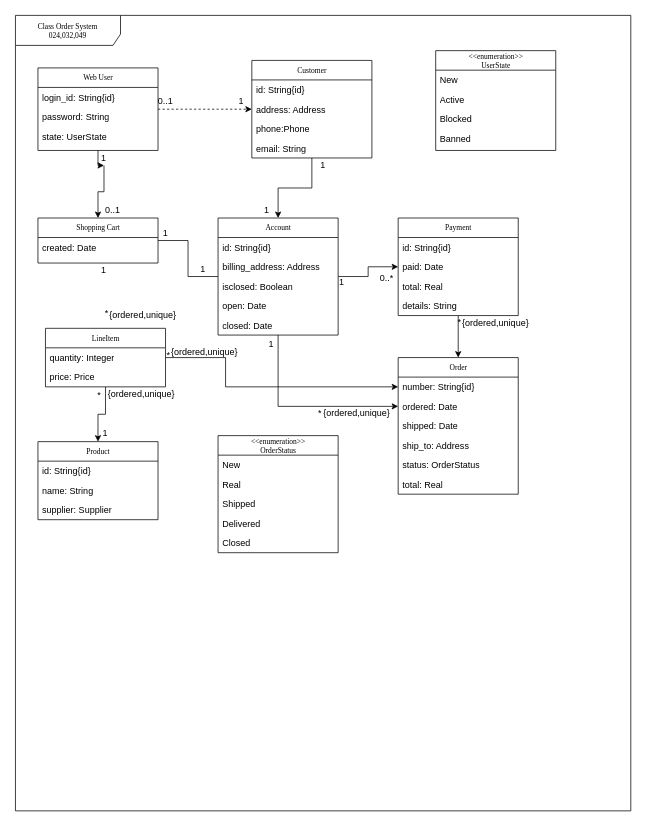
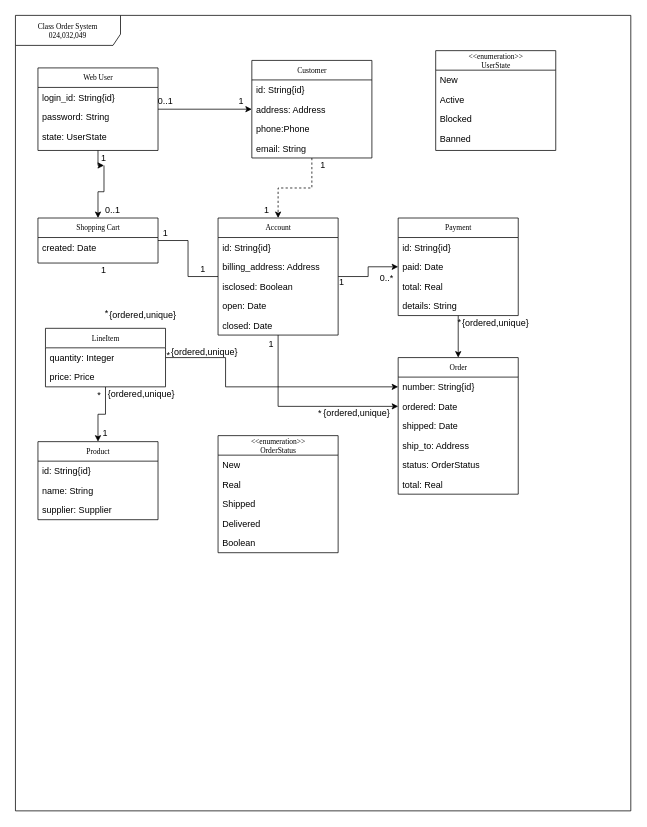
  <mxCell id="0" />
  <mxCell id="1" parent="0" />
  <mxCell id="2" value="&lt;div&gt;Class Order System&lt;/div&gt;&lt;div&gt;024,032,049&lt;br&gt;&lt;/div&gt;" style="shape=umlFrame;whiteSpace=wrap;html=1;rounded=0;shadow=0;comic=0;labelBackgroundColor=none;strokeWidth=1;fontFamily=Verdana;fontSize=10;align=center;width=140;height=40;" parent="1" vertex="1"><mxGeometry x="20" y="20" width="820" height="1060" as="geometry" /></mxCell>
- <mxCell id="3" value="" style="edgeStyle=orthogonalEdgeStyle;rounded=0;orthogonalLoop=1;jettySize=auto;html=1;" edge="1" parent="1" source="4" target="29"><mxGeometry relative="1" as="geometry" /></mxCell>
+ <mxCell id="3" value="" style="edgeStyle=orthogonalEdgeStyle;rounded=0;orthogonalLoop=1;jettySize=auto;html=1;dashed=1;" edge="1" parent="1" source="4" target="29"><mxGeometry relative="1" as="geometry" /></mxCell>
  <mxCell id="4" value="Customer" style="swimlane;html=1;fontStyle=0;childLayout=stackLayout;horizontal=1;startSize=26;fillColor=none;horizontalStack=0;resizeParent=1;resizeLast=0;collapsible=1;marginBottom=0;swimlaneFillColor=#ffffff;rounded=0;shadow=0;comic=0;labelBackgroundColor=none;strokeWidth=1;fontFamily=Verdana;fontSize=10;align=center;" parent="1" vertex="1"><mxGeometry x="335" y="80" width="160" height="130" as="geometry" /></mxCell>
  <mxCell id="5" value="id: String{id}" style="text;html=1;strokeColor=none;fillColor=none;align=left;verticalAlign=top;spacingLeft=4;spacingRight=4;whiteSpace=wrap;overflow=hidden;rotatable=0;points=[[0,0.5],[1,0.5]];portConstraint=eastwest;" parent="4" vertex="1"><mxGeometry y="26" width="160" height="26" as="geometry" /></mxCell>
  <mxCell id="6" value="address: Address" style="text;html=1;strokeColor=none;fillColor=none;align=left;verticalAlign=top;spacingLeft=4;spacingRight=4;whiteSpace=wrap;overflow=hidden;rotatable=0;points=[[0,0.5],[1,0.5]];portConstraint=eastwest;" parent="4" vertex="1"><mxGeometry y="52" width="160" height="26" as="geometry" /></mxCell>
  <mxCell id="7" value="&lt;div&gt;phone:Phone&lt;/div&gt;" style="text;html=1;strokeColor=none;fillColor=none;align=left;verticalAlign=top;spacingLeft=4;spacingRight=4;whiteSpace=wrap;overflow=hidden;rotatable=0;points=[[0,0.5],[1,0.5]];portConstraint=eastwest;" parent="4" vertex="1"><mxGeometry y="78" width="160" height="26" as="geometry" /></mxCell>
  <mxCell id="8" value="email: String" style="text;html=1;strokeColor=none;fillColor=none;align=left;verticalAlign=top;spacingLeft=4;spacingRight=4;whiteSpace=wrap;overflow=hidden;rotatable=0;points=[[0,0.5],[1,0.5]];portConstraint=eastwest;" vertex="1" parent="4"><mxGeometry y="104" width="160" height="26" as="geometry" /></mxCell>
  <mxCell id="9" value="" style="edgeStyle=orthogonalEdgeStyle;rounded=0;orthogonalLoop=1;jettySize=auto;html=1;" edge="1" parent="1" source="73" target="16"><mxGeometry relative="1" as="geometry" /></mxCell>
- <mxCell id="10" value="" style="edgeStyle=orthogonalEdgeStyle;rounded=0;orthogonalLoop=1;jettySize=auto;html=1;entryX=0;entryY=0.5;entryDx=0;entryDy=0;dashed=1;" edge="1" parent="1" source="11" target="6"><mxGeometry relative="1" as="geometry"><mxPoint x="290" y="145" as="targetPoint" /></mxGeometry></mxCell>
+ <mxCell id="10" value="" style="edgeStyle=orthogonalEdgeStyle;rounded=0;orthogonalLoop=1;jettySize=auto;html=1;entryX=0;entryY=0.5;entryDx=0;entryDy=0;" edge="1" parent="1" source="11" target="6"><mxGeometry relative="1" as="geometry"><mxPoint x="290" y="145" as="targetPoint" /></mxGeometry></mxCell>
  <mxCell id="11" value="Web User" style="swimlane;html=1;fontStyle=0;childLayout=stackLayout;horizontal=1;startSize=26;fillColor=none;horizontalStack=0;resizeParent=1;resizeLast=0;collapsible=1;marginBottom=0;swimlaneFillColor=#ffffff;rounded=0;shadow=0;comic=0;labelBackgroundColor=none;strokeWidth=1;fontFamily=Verdana;fontSize=10;align=center;" parent="1" vertex="1"><mxGeometry x="50" y="90" width="160" height="110" as="geometry" /></mxCell>
  <mxCell id="12" value="login_id: String{id}" style="text;html=1;strokeColor=none;fillColor=none;align=left;verticalAlign=top;spacingLeft=4;spacingRight=4;whiteSpace=wrap;overflow=hidden;rotatable=0;points=[[0,0.5],[1,0.5]];portConstraint=eastwest;" parent="11" vertex="1"><mxGeometry y="26" width="160" height="26" as="geometry" /></mxCell>
  <mxCell id="13" value="password: String" style="text;html=1;strokeColor=none;fillColor=none;align=left;verticalAlign=top;spacingLeft=4;spacingRight=4;whiteSpace=wrap;overflow=hidden;rotatable=0;points=[[0,0.5],[1,0.5]];portConstraint=eastwest;" parent="11" vertex="1"><mxGeometry y="52" width="160" height="26" as="geometry" /></mxCell>
  <mxCell id="14" value="state: UserState" style="text;html=1;strokeColor=none;fillColor=none;align=left;verticalAlign=top;spacingLeft=4;spacingRight=4;whiteSpace=wrap;overflow=hidden;rotatable=0;points=[[0,0.5],[1,0.5]];portConstraint=eastwest;" parent="11" vertex="1"><mxGeometry y="78" width="160" height="26" as="geometry" /></mxCell>
  <mxCell id="15" value="" style="edgeStyle=orthogonalEdgeStyle;rounded=0;orthogonalLoop=1;jettySize=auto;html=1;endArrow=none;" edge="1" parent="1" source="16" target="29"><mxGeometry relative="1" as="geometry" /></mxCell>
  <mxCell id="16" value="Shopping Cart" style="swimlane;html=1;fontStyle=0;childLayout=stackLayout;horizontal=1;startSize=26;fillColor=none;horizontalStack=0;resizeParent=1;resizeLast=0;collapsible=1;marginBottom=0;swimlaneFillColor=#ffffff;rounded=0;shadow=0;comic=0;labelBackgroundColor=none;strokeWidth=1;fontFamily=Verdana;fontSize=10;align=center;" vertex="1" parent="1"><mxGeometry x="50" y="290" width="160" height="60" as="geometry" /></mxCell>
  <mxCell id="17" value="created: Date" style="text;html=1;strokeColor=none;fillColor=none;align=left;verticalAlign=top;spacingLeft=4;spacingRight=4;whiteSpace=wrap;overflow=hidden;rotatable=0;points=[[0,0.5],[1,0.5]];portConstraint=eastwest;" vertex="1" parent="16"><mxGeometry y="26" width="160" height="26" as="geometry" /></mxCell>
  <mxCell id="18" value="" style="edgeStyle=orthogonalEdgeStyle;rounded=0;orthogonalLoop=1;jettySize=auto;html=1;" edge="1" parent="1" source="20" target="23"><mxGeometry relative="1" as="geometry" /></mxCell>
  <mxCell id="19" value="" style="edgeStyle=orthogonalEdgeStyle;rounded=0;orthogonalLoop=1;jettySize=auto;html=1;entryX=0;entryY=0.5;entryDx=0;entryDy=0;" edge="1" parent="1" source="20" target="42"><mxGeometry relative="1" as="geometry"><mxPoint x="310" y="513" as="targetPoint" /><Array as="points"><mxPoint x="300" y="476" /><mxPoint x="300" y="515" /></Array></mxGeometry></mxCell>
  <mxCell id="20" value="LineItem" style="swimlane;html=1;fontStyle=0;childLayout=stackLayout;horizontal=1;startSize=26;fillColor=none;horizontalStack=0;resizeParent=1;resizeLast=0;collapsible=1;marginBottom=0;swimlaneFillColor=#ffffff;rounded=0;shadow=0;comic=0;labelBackgroundColor=none;strokeWidth=1;fontFamily=Verdana;fontSize=10;align=center;" vertex="1" parent="1"><mxGeometry x="60" y="437" width="160" height="78" as="geometry" /></mxCell>
  <mxCell id="21" value="quantity: Integer" style="text;html=1;strokeColor=none;fillColor=none;align=left;verticalAlign=top;spacingLeft=4;spacingRight=4;whiteSpace=wrap;overflow=hidden;rotatable=0;points=[[0,0.5],[1,0.5]];portConstraint=eastwest;" vertex="1" parent="20"><mxGeometry y="26" width="160" height="26" as="geometry" /></mxCell>
  <mxCell id="22" value="price: Price" style="text;html=1;strokeColor=none;fillColor=none;align=left;verticalAlign=top;spacingLeft=4;spacingRight=4;whiteSpace=wrap;overflow=hidden;rotatable=0;points=[[0,0.5],[1,0.5]];portConstraint=eastwest;" vertex="1" parent="20"><mxGeometry y="52" width="160" height="26" as="geometry" /></mxCell>
  <mxCell id="23" value="Product" style="swimlane;html=1;fontStyle=0;childLayout=stackLayout;horizontal=1;startSize=26;fillColor=none;horizontalStack=0;resizeParent=1;resizeLast=0;collapsible=1;marginBottom=0;swimlaneFillColor=#ffffff;rounded=0;shadow=0;comic=0;labelBackgroundColor=none;strokeWidth=1;fontFamily=Verdana;fontSize=10;align=center;" vertex="1" parent="1"><mxGeometry x="50" y="588" width="160" height="104" as="geometry" /></mxCell>
  <mxCell id="24" value="id: String{id}" style="text;html=1;strokeColor=none;fillColor=none;align=left;verticalAlign=top;spacingLeft=4;spacingRight=4;whiteSpace=wrap;overflow=hidden;rotatable=0;points=[[0,0.5],[1,0.5]];portConstraint=eastwest;" vertex="1" parent="23"><mxGeometry y="26" width="160" height="26" as="geometry" /></mxCell>
  <mxCell id="25" value="name: String" style="text;html=1;strokeColor=none;fillColor=none;align=left;verticalAlign=top;spacingLeft=4;spacingRight=4;whiteSpace=wrap;overflow=hidden;rotatable=0;points=[[0,0.5],[1,0.5]];portConstraint=eastwest;" vertex="1" parent="23"><mxGeometry y="52" width="160" height="26" as="geometry" /></mxCell>
  <mxCell id="26" value="supplier: Supplier" style="text;html=1;strokeColor=none;fillColor=none;align=left;verticalAlign=top;spacingLeft=4;spacingRight=4;whiteSpace=wrap;overflow=hidden;rotatable=0;points=[[0,0.5],[1,0.5]];portConstraint=eastwest;" vertex="1" parent="23"><mxGeometry y="78" width="160" height="26" as="geometry" /></mxCell>
  <mxCell id="27" value="" style="edgeStyle=orthogonalEdgeStyle;rounded=0;orthogonalLoop=1;jettySize=auto;html=1;" edge="1" parent="1" source="29" target="36"><mxGeometry relative="1" as="geometry" /></mxCell>
  <mxCell id="28" value="" style="edgeStyle=orthogonalEdgeStyle;rounded=0;orthogonalLoop=1;jettySize=auto;html=1;entryX=0;entryY=0.5;entryDx=0;entryDy=0;" edge="1" parent="1" source="29" target="43"><mxGeometry relative="1" as="geometry"><mxPoint x="370" y="526" as="targetPoint" /></mxGeometry></mxCell>
  <mxCell id="29" value="Account" style="swimlane;html=1;fontStyle=0;childLayout=stackLayout;horizontal=1;startSize=26;fillColor=none;horizontalStack=0;resizeParent=1;resizeLast=0;collapsible=1;marginBottom=0;swimlaneFillColor=#ffffff;rounded=0;shadow=0;comic=0;labelBackgroundColor=none;strokeWidth=1;fontFamily=Verdana;fontSize=10;align=center;" vertex="1" parent="1"><mxGeometry x="290" y="290" width="160" height="156" as="geometry" /></mxCell>
  <mxCell id="30" value="id: String{id}" style="text;html=1;strokeColor=none;fillColor=none;align=left;verticalAlign=top;spacingLeft=4;spacingRight=4;whiteSpace=wrap;overflow=hidden;rotatable=0;points=[[0,0.5],[1,0.5]];portConstraint=eastwest;" vertex="1" parent="29"><mxGeometry y="26" width="160" height="26" as="geometry" /></mxCell>
  <mxCell id="31" value="billing_address: Address" style="text;html=1;strokeColor=none;fillColor=none;align=left;verticalAlign=top;spacingLeft=4;spacingRight=4;whiteSpace=wrap;overflow=hidden;rotatable=0;points=[[0,0.5],[1,0.5]];portConstraint=eastwest;" vertex="1" parent="29"><mxGeometry y="52" width="160" height="26" as="geometry" /></mxCell>
  <mxCell id="32" value="isclosed: Boolean" style="text;html=1;strokeColor=none;fillColor=none;align=left;verticalAlign=top;spacingLeft=4;spacingRight=4;whiteSpace=wrap;overflow=hidden;rotatable=0;points=[[0,0.5],[1,0.5]];portConstraint=eastwest;" vertex="1" parent="29"><mxGeometry y="78" width="160" height="26" as="geometry" /></mxCell>
  <mxCell id="33" value="open: Date" style="text;html=1;strokeColor=none;fillColor=none;align=left;verticalAlign=top;spacingLeft=4;spacingRight=4;whiteSpace=wrap;overflow=hidden;rotatable=0;points=[[0,0.5],[1,0.5]];portConstraint=eastwest;" vertex="1" parent="29"><mxGeometry y="104" width="160" height="26" as="geometry" /></mxCell>
  <mxCell id="34" value="closed: Date" style="text;html=1;strokeColor=none;fillColor=none;align=left;verticalAlign=top;spacingLeft=4;spacingRight=4;whiteSpace=wrap;overflow=hidden;rotatable=0;points=[[0,0.5],[1,0.5]];portConstraint=eastwest;" vertex="1" parent="29"><mxGeometry y="130" width="160" height="26" as="geometry" /></mxCell>
  <mxCell id="35" value="" style="edgeStyle=orthogonalEdgeStyle;rounded=0;orthogonalLoop=1;jettySize=auto;html=1;" edge="1" parent="1" source="36" target="41"><mxGeometry relative="1" as="geometry" /></mxCell>
  <mxCell id="36" value="Payment" style="swimlane;html=1;fontStyle=0;childLayout=stackLayout;horizontal=1;startSize=26;fillColor=none;horizontalStack=0;resizeParent=1;resizeLast=0;collapsible=1;marginBottom=0;swimlaneFillColor=#ffffff;rounded=0;shadow=0;comic=0;labelBackgroundColor=none;strokeWidth=1;fontFamily=Verdana;fontSize=10;align=center;" vertex="1" parent="1"><mxGeometry x="530" y="290" width="160" height="130" as="geometry" /></mxCell>
  <mxCell id="37" value="id: String{id}" style="text;html=1;strokeColor=none;fillColor=none;align=left;verticalAlign=top;spacingLeft=4;spacingRight=4;whiteSpace=wrap;overflow=hidden;rotatable=0;points=[[0,0.5],[1,0.5]];portConstraint=eastwest;" vertex="1" parent="36"><mxGeometry y="26" width="160" height="26" as="geometry" /></mxCell>
  <mxCell id="38" value="paid: Date" style="text;html=1;strokeColor=none;fillColor=none;align=left;verticalAlign=top;spacingLeft=4;spacingRight=4;whiteSpace=wrap;overflow=hidden;rotatable=0;points=[[0,0.5],[1,0.5]];portConstraint=eastwest;" vertex="1" parent="36"><mxGeometry y="52" width="160" height="26" as="geometry" /></mxCell>
  <mxCell id="39" value="total: Real" style="text;html=1;strokeColor=none;fillColor=none;align=left;verticalAlign=top;spacingLeft=4;spacingRight=4;whiteSpace=wrap;overflow=hidden;rotatable=0;points=[[0,0.5],[1,0.5]];portConstraint=eastwest;" vertex="1" parent="36"><mxGeometry y="78" width="160" height="26" as="geometry" /></mxCell>
  <mxCell id="40" value="details: String" style="text;html=1;strokeColor=none;fillColor=none;align=left;verticalAlign=top;spacingLeft=4;spacingRight=4;whiteSpace=wrap;overflow=hidden;rotatable=0;points=[[0,0.5],[1,0.5]];portConstraint=eastwest;" vertex="1" parent="36"><mxGeometry y="104" width="160" height="26" as="geometry" /></mxCell>
  <mxCell id="41" value="Order" style="swimlane;html=1;fontStyle=0;childLayout=stackLayout;horizontal=1;startSize=26;fillColor=none;horizontalStack=0;resizeParent=1;resizeLast=0;collapsible=1;marginBottom=0;swimlaneFillColor=#ffffff;rounded=0;shadow=0;comic=0;labelBackgroundColor=none;strokeWidth=1;fontFamily=Verdana;fontSize=10;align=center;" vertex="1" parent="1"><mxGeometry x="530" y="476" width="160" height="182" as="geometry" /></mxCell>
  <mxCell id="42" value="number: String{id}" style="text;html=1;strokeColor=none;fillColor=none;align=left;verticalAlign=top;spacingLeft=4;spacingRight=4;whiteSpace=wrap;overflow=hidden;rotatable=0;points=[[0,0.5],[1,0.5]];portConstraint=eastwest;" vertex="1" parent="41"><mxGeometry y="26" width="160" height="26" as="geometry" /></mxCell>
  <mxCell id="43" value="ordered: Date" style="text;html=1;strokeColor=none;fillColor=none;align=left;verticalAlign=top;spacingLeft=4;spacingRight=4;whiteSpace=wrap;overflow=hidden;rotatable=0;points=[[0,0.5],[1,0.5]];portConstraint=eastwest;" vertex="1" parent="41"><mxGeometry y="52" width="160" height="26" as="geometry" /></mxCell>
  <mxCell id="44" value="&lt;div&gt;shipped: Date&lt;/div&gt;" style="text;html=1;strokeColor=none;fillColor=none;align=left;verticalAlign=top;spacingLeft=4;spacingRight=4;whiteSpace=wrap;overflow=hidden;rotatable=0;points=[[0,0.5],[1,0.5]];portConstraint=eastwest;" vertex="1" parent="41"><mxGeometry y="78" width="160" height="26" as="geometry" /></mxCell>
  <mxCell id="45" value="ship_to: Address" style="text;html=1;strokeColor=none;fillColor=none;align=left;verticalAlign=top;spacingLeft=4;spacingRight=4;whiteSpace=wrap;overflow=hidden;rotatable=0;points=[[0,0.5],[1,0.5]];portConstraint=eastwest;" vertex="1" parent="41"><mxGeometry y="104" width="160" height="26" as="geometry" /></mxCell>
  <mxCell id="46" value="status: OrderStatus" style="text;html=1;strokeColor=none;fillColor=none;align=left;verticalAlign=top;spacingLeft=4;spacingRight=4;whiteSpace=wrap;overflow=hidden;rotatable=0;points=[[0,0.5],[1,0.5]];portConstraint=eastwest;" vertex="1" parent="41"><mxGeometry y="130" width="160" height="26" as="geometry" /></mxCell>
  <mxCell id="47" value="total: Real" style="text;html=1;strokeColor=none;fillColor=none;align=left;verticalAlign=top;spacingLeft=4;spacingRight=4;whiteSpace=wrap;overflow=hidden;rotatable=0;points=[[0,0.5],[1,0.5]];portConstraint=eastwest;" vertex="1" parent="41"><mxGeometry y="156" width="160" height="26" as="geometry" /></mxCell>
  <mxCell id="48" value="&amp;lt;&amp;lt;enumeration&amp;gt;&amp;gt;&lt;br&gt;OrderStatus" style="swimlane;html=1;fontStyle=0;childLayout=stackLayout;horizontal=1;startSize=26;fillColor=none;horizontalStack=0;resizeParent=1;resizeLast=0;collapsible=1;marginBottom=0;swimlaneFillColor=#ffffff;rounded=0;shadow=0;comic=0;labelBackgroundColor=none;strokeWidth=1;fontFamily=Verdana;fontSize=10;align=center;" vertex="1" parent="1"><mxGeometry x="290" y="580" width="160" height="156" as="geometry" /></mxCell>
  <mxCell id="49" value="New" style="text;html=1;strokeColor=none;fillColor=none;align=left;verticalAlign=top;spacingLeft=4;spacingRight=4;whiteSpace=wrap;overflow=hidden;rotatable=0;points=[[0,0.5],[1,0.5]];portConstraint=eastwest;" vertex="1" parent="48"><mxGeometry y="26" width="160" height="26" as="geometry" /></mxCell>
  <mxCell id="50" value="Real" style="text;html=1;strokeColor=none;fillColor=none;align=left;verticalAlign=top;spacingLeft=4;spacingRight=4;whiteSpace=wrap;overflow=hidden;rotatable=0;points=[[0,0.5],[1,0.5]];portConstraint=eastwest;" vertex="1" parent="48"><mxGeometry y="52" width="160" height="26" as="geometry" /></mxCell>
  <mxCell id="51" value="Shipped" style="text;html=1;strokeColor=none;fillColor=none;align=left;verticalAlign=top;spacingLeft=4;spacingRight=4;whiteSpace=wrap;overflow=hidden;rotatable=0;points=[[0,0.5],[1,0.5]];portConstraint=eastwest;" vertex="1" parent="48"><mxGeometry y="78" width="160" height="26" as="geometry" /></mxCell>
  <mxCell id="52" value="Delivered" style="text;html=1;strokeColor=none;fillColor=none;align=left;verticalAlign=top;spacingLeft=4;spacingRight=4;whiteSpace=wrap;overflow=hidden;rotatable=0;points=[[0,0.5],[1,0.5]];portConstraint=eastwest;" vertex="1" parent="48"><mxGeometry y="104" width="160" height="26" as="geometry" /></mxCell>
- <mxCell id="53" value="Closed" style="text;html=1;strokeColor=none;fillColor=none;align=left;verticalAlign=top;spacingLeft=4;spacingRight=4;whiteSpace=wrap;overflow=hidden;rotatable=0;points=[[0,0.5],[1,0.5]];portConstraint=eastwest;" vertex="1" parent="48"><mxGeometry y="130" width="160" height="26" as="geometry" /></mxCell>
+ <mxCell id="53" value="Boolean" style="text;html=1;strokeColor=none;fillColor=none;align=left;verticalAlign=top;spacingLeft=4;spacingRight=4;whiteSpace=wrap;overflow=hidden;rotatable=0;points=[[0,0.5],[1,0.5]];portConstraint=eastwest;" vertex="1" parent="48"><mxGeometry y="130" width="160" height="26" as="geometry" /></mxCell>
  <mxCell id="54" value="&amp;lt;&amp;lt;enumeration&amp;gt;&amp;gt;&lt;br&gt;UserState" style="swimlane;html=1;fontStyle=0;childLayout=stackLayout;horizontal=1;startSize=26;fillColor=none;horizontalStack=0;resizeParent=1;resizeLast=0;collapsible=1;marginBottom=0;swimlaneFillColor=#ffffff;rounded=0;shadow=0;comic=0;labelBackgroundColor=none;strokeWidth=1;fontFamily=Verdana;fontSize=10;align=center;" vertex="1" parent="1"><mxGeometry x="580" y="67" width="160" height="133" as="geometry" /></mxCell>
  <mxCell id="55" value="New" style="text;html=1;strokeColor=none;fillColor=none;align=left;verticalAlign=top;spacingLeft=4;spacingRight=4;whiteSpace=wrap;overflow=hidden;rotatable=0;points=[[0,0.5],[1,0.5]];portConstraint=eastwest;" vertex="1" parent="54"><mxGeometry y="26" width="160" height="26" as="geometry" /></mxCell>
  <mxCell id="56" value="Active" style="text;html=1;strokeColor=none;fillColor=none;align=left;verticalAlign=top;spacingLeft=4;spacingRight=4;whiteSpace=wrap;overflow=hidden;rotatable=0;points=[[0,0.5],[1,0.5]];portConstraint=eastwest;" vertex="1" parent="54"><mxGeometry y="52" width="160" height="26" as="geometry" /></mxCell>
  <mxCell id="57" value="Blocked" style="text;html=1;strokeColor=none;fillColor=none;align=left;verticalAlign=top;spacingLeft=4;spacingRight=4;whiteSpace=wrap;overflow=hidden;rotatable=0;points=[[0,0.5],[1,0.5]];portConstraint=eastwest;" vertex="1" parent="54"><mxGeometry y="78" width="160" height="26" as="geometry" /></mxCell>
  <mxCell id="58" value="Banned" style="text;html=1;strokeColor=none;fillColor=none;align=left;verticalAlign=top;spacingLeft=4;spacingRight=4;whiteSpace=wrap;overflow=hidden;rotatable=0;points=[[0,0.5],[1,0.5]];portConstraint=eastwest;" vertex="1" parent="54"><mxGeometry y="104" width="160" height="26" as="geometry" /></mxCell>
  <mxCell id="59" value="1" style="text;html=1;strokeColor=none;fillColor=none;align=center;verticalAlign=middle;whiteSpace=wrap;rounded=0;" vertex="1" parent="1"><mxGeometry x="120" y="567" width="40" height="20" as="geometry" /></mxCell>
  <mxCell id="60" value="*" style="text;html=1;strokeColor=none;fillColor=none;align=center;verticalAlign=middle;whiteSpace=wrap;rounded=0;" vertex="1" parent="1"><mxGeometry x="112" y="516" width="40" height="20" as="geometry" /></mxCell>
  <mxCell id="61" value="{ordered,unique}" style="text;html=1;strokeColor=none;fillColor=none;align=center;verticalAlign=middle;whiteSpace=wrap;rounded=0;" vertex="1" parent="1"><mxGeometry x="168" y="515" width="40" height="20" as="geometry" /></mxCell>
  <mxCell id="62" value="{ordered,unique}" style="text;html=1;strokeColor=none;fillColor=none;align=center;verticalAlign=middle;whiteSpace=wrap;rounded=0;" vertex="1" parent="1"><mxGeometry x="252" y="459" width="40" height="20" as="geometry" /></mxCell>
  <mxCell id="63" value="{ordered,unique}" style="text;html=1;strokeColor=none;fillColor=none;align=center;verticalAlign=middle;whiteSpace=wrap;rounded=0;" vertex="1" parent="1"><mxGeometry x="170" y="410" width="40" height="20" as="geometry" /></mxCell>
  <mxCell id="64" value="{ordered,unique}" style="text;html=1;strokeColor=none;fillColor=none;align=center;verticalAlign=middle;whiteSpace=wrap;rounded=0;" vertex="1" parent="1"><mxGeometry x="640" y="420" width="40" height="20" as="geometry" /></mxCell>
  <mxCell id="65" value="{ordered,unique}" style="text;html=1;strokeColor=none;fillColor=none;align=center;verticalAlign=middle;whiteSpace=wrap;rounded=0;" vertex="1" parent="1"><mxGeometry x="455" y="540" width="40" height="20" as="geometry" /></mxCell>
  <mxCell id="66" value="1" style="text;html=1;strokeColor=none;fillColor=none;align=center;verticalAlign=middle;whiteSpace=wrap;rounded=0;" vertex="1" parent="1"><mxGeometry x="118" y="350" width="40" height="20" as="geometry" /></mxCell>
  <mxCell id="67" value="1" style="text;html=1;strokeColor=none;fillColor=none;align=center;verticalAlign=middle;whiteSpace=wrap;rounded=0;" vertex="1" parent="1"><mxGeometry x="341" y="449" width="40" height="20" as="geometry" /></mxCell>
  <mxCell id="68" value="1" style="text;html=1;strokeColor=none;fillColor=none;align=center;verticalAlign=middle;whiteSpace=wrap;rounded=0;" vertex="1" parent="1"><mxGeometry x="200" y="300" width="40" height="20" as="geometry" /></mxCell>
  <mxCell id="69" value="1" style="text;html=1;strokeColor=none;fillColor=none;align=center;verticalAlign=middle;whiteSpace=wrap;rounded=0;" vertex="1" parent="1"><mxGeometry x="250" y="348" width="40" height="20" as="geometry" /></mxCell>
  <mxCell id="70" value="1" style="text;html=1;strokeColor=none;fillColor=none;align=center;verticalAlign=middle;whiteSpace=wrap;rounded=0;" vertex="1" parent="1"><mxGeometry x="435" y="366" width="40" height="20" as="geometry" /></mxCell>
  <mxCell id="71" value="1" style="text;html=1;strokeColor=none;fillColor=none;align=center;verticalAlign=middle;whiteSpace=wrap;rounded=0;" vertex="1" parent="1"><mxGeometry x="335" y="270" width="40" height="20" as="geometry" /></mxCell>
  <mxCell id="72" value="1" style="text;html=1;strokeColor=none;fillColor=none;align=center;verticalAlign=middle;whiteSpace=wrap;rounded=0;" vertex="1" parent="1"><mxGeometry x="410" y="210" width="40" height="20" as="geometry" /></mxCell>
  <mxCell id="73" value="1" style="text;html=1;strokeColor=none;fillColor=none;align=center;verticalAlign=middle;whiteSpace=wrap;rounded=0;" vertex="1" parent="1"><mxGeometry x="118" y="200" width="40" height="20" as="geometry" /></mxCell>
  <mxCell id="74" value="" style="edgeStyle=orthogonalEdgeStyle;rounded=0;orthogonalLoop=1;jettySize=auto;html=1;" edge="1" parent="1" source="11" target="73"><mxGeometry relative="1" as="geometry"><mxPoint x="130" y="200" as="sourcePoint" /><mxPoint x="130" y="290" as="targetPoint" /></mxGeometry></mxCell>
  <mxCell id="75" value="1" style="text;html=1;strokeColor=none;fillColor=none;align=center;verticalAlign=middle;whiteSpace=wrap;rounded=0;" vertex="1" parent="1"><mxGeometry x="301" y="123.5" width="40" height="20" as="geometry" /></mxCell>
  <mxCell id="76" value="0..1" style="text;html=1;strokeColor=none;fillColor=none;align=center;verticalAlign=middle;whiteSpace=wrap;rounded=0;" vertex="1" parent="1"><mxGeometry x="130" y="270" width="40" height="20" as="geometry" /></mxCell>
  <mxCell id="77" value="0..1" style="text;html=1;strokeColor=none;fillColor=none;align=center;verticalAlign=middle;whiteSpace=wrap;rounded=0;" vertex="1" parent="1"><mxGeometry x="200" y="125" width="40" height="20" as="geometry" /></mxCell>
  <mxCell id="78" value="0..*" style="text;html=1;strokeColor=none;fillColor=none;align=center;verticalAlign=middle;whiteSpace=wrap;rounded=0;" vertex="1" parent="1"><mxGeometry x="495" y="360" width="40" height="20" as="geometry" /></mxCell>
  <mxCell id="79" value="*" style="text;html=1;strokeColor=none;fillColor=none;align=center;verticalAlign=middle;whiteSpace=wrap;rounded=0;" vertex="1" parent="1"><mxGeometry x="406" y="540" width="40" height="20" as="geometry" /></mxCell>
  <mxCell id="80" value="*" style="text;html=1;strokeColor=none;fillColor=none;align=center;verticalAlign=middle;whiteSpace=wrap;rounded=0;" vertex="1" parent="1"><mxGeometry x="122" y="407" width="40" height="20" as="geometry" /></mxCell>
  <mxCell id="81" value="*" style="text;html=1;strokeColor=none;fillColor=none;align=center;verticalAlign=middle;whiteSpace=wrap;rounded=0;" vertex="1" parent="1"><mxGeometry x="592" y="419" width="40" height="20" as="geometry" /></mxCell>
  <mxCell id="82" value="*" style="text;html=1;strokeColor=none;fillColor=none;align=center;verticalAlign=middle;whiteSpace=wrap;rounded=0;" vertex="1" parent="1"><mxGeometry x="204" y="463" width="40" height="20" as="geometry" /></mxCell>
